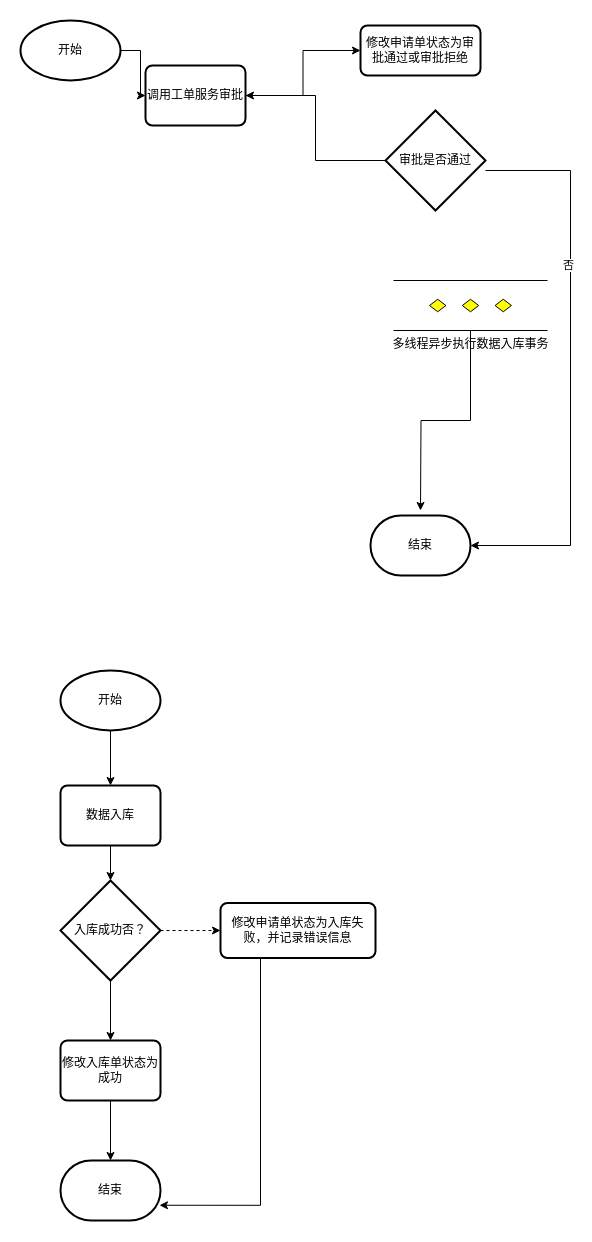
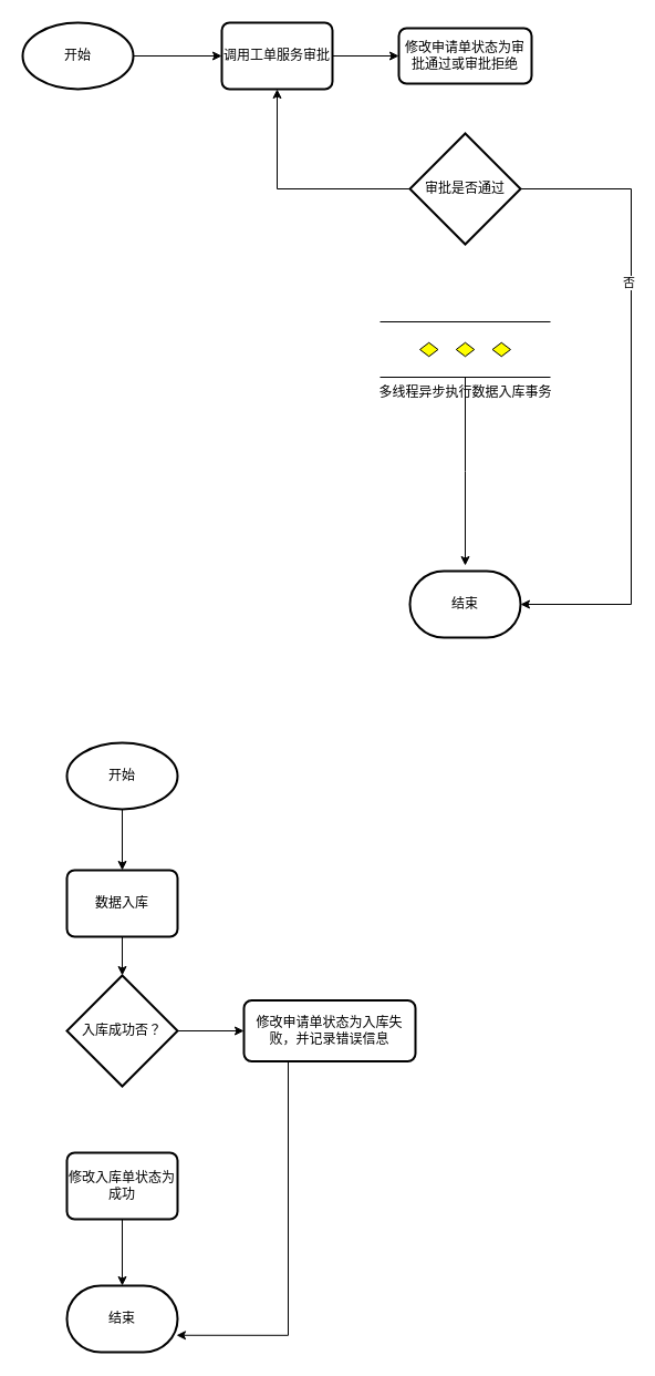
  <mxCell id="0" />
  <mxCell id="1" parent="0" />
  <mxCell id="2" value="" style="edgeStyle=orthogonalEdgeStyle;rounded=0;orthogonalLoop=1;jettySize=auto;html=1;" edge="1" parent="1" source="3" target="5"><mxGeometry relative="1" as="geometry" /></mxCell>
  <mxCell id="3" value="开始" style="strokeWidth=2;html=1;shape=mxgraph.flowchart.start_1;whiteSpace=wrap;" vertex="1" parent="1"><mxGeometry x="20" y="20" width="100" height="60" as="geometry" /></mxCell>
  <mxCell id="4" value="" style="edgeStyle=orthogonalEdgeStyle;rounded=0;orthogonalLoop=1;jettySize=auto;html=1;" edge="1" parent="1" source="5" target="6"><mxGeometry relative="1" as="geometry" /></mxCell>
- <mxCell id="5" value="调用工单服务审批" style="rounded=1;whiteSpace=wrap;html=1;absoluteArcSize=1;arcSize=14;strokeWidth=2;" vertex="1" parent="1"><mxGeometry x="145" y="65" width="100" height="60" as="geometry" /></mxCell>
+ <mxCell id="5" value="调用工单服务审批" style="rounded=1;whiteSpace=wrap;html=1;absoluteArcSize=1;arcSize=14;strokeWidth=2;" vertex="1" parent="1"><mxGeometry x="200" y="20" width="100" height="60" as="geometry" /></mxCell>
  <mxCell id="6" value="修改申请单状态为审批通过或审批拒绝" style="rounded=1;whiteSpace=wrap;html=1;absoluteArcSize=1;arcSize=14;strokeWidth=2;" vertex="1" parent="1"><mxGeometry x="360" y="25" width="120" height="50" as="geometry" /></mxCell>
  <mxCell id="7" style="edgeStyle=orthogonalEdgeStyle;rounded=0;orthogonalLoop=1;jettySize=auto;html=1;entryX=1;entryY=0.5;entryDx=0;entryDy=0;entryPerimeter=0;" edge="1" parent="1" source="10" target="11"><mxGeometry relative="1" as="geometry"><Array as="points"><mxPoint x="570" y="170" /><mxPoint x="570" y="545" /></Array></mxGeometry></mxCell>
  <mxCell id="8" value="否" style="edgeLabel;html=1;align=center;verticalAlign=middle;resizable=0;points=[];" vertex="1" connectable="0" parent="7"><mxGeometry x="-0.361" y="-3" relative="1" as="geometry"><mxPoint as="offset" /></mxGeometry></mxCell>
  <mxCell id="9" value="" style="edgeStyle=orthogonalEdgeStyle;rounded=0;orthogonalLoop=1;jettySize=auto;html=1;" edge="1" parent="1" source="10" target="5"><mxGeometry relative="1" as="geometry" /></mxCell>
- <mxCell id="10" value="审批是否通过" style="strokeWidth=2;html=1;shape=mxgraph.flowchart.decision;whiteSpace=wrap;" vertex="1" parent="1"><mxGeometry x="385" y="110" width="100" height="100" as="geometry" /></mxCell>
+ <mxCell id="10" value="审批是否通过" style="strokeWidth=2;html=1;shape=mxgraph.flowchart.decision;whiteSpace=wrap;" vertex="1" parent="1"><mxGeometry x="370" y="120" width="100" height="100" as="geometry" /></mxCell>
  <mxCell id="11" value="结束" style="strokeWidth=2;html=1;shape=mxgraph.flowchart.terminator;whiteSpace=wrap;" vertex="1" parent="1"><mxGeometry x="370" y="515" width="100" height="60" as="geometry" /></mxCell>
  <mxCell id="12" style="edgeStyle=orthogonalEdgeStyle;rounded=0;orthogonalLoop=1;jettySize=auto;html=1;" edge="1" parent="1" source="13"><mxGeometry relative="1" as="geometry"><mxPoint x="420" y="510" as="targetPoint" /></mxGeometry></mxCell>
- <mxCell id="13" value="多线程异步执行数据入库事务" style="verticalLabelPosition=bottom;verticalAlign=top;html=1;shape=mxgraph.flowchart.parallel_mode;pointerEvents=1" vertex="1" parent="1"><mxGeometry x="393" y="280" width="154" height="50" as="geometry" /></mxCell>
+ <mxCell id="13" value="多线程异步执行数据入库事务" style="verticalLabelPosition=bottom;verticalAlign=top;html=1;shape=mxgraph.flowchart.parallel_mode;pointerEvents=1" vertex="1" parent="1"><mxGeometry x="343" y="290" width="154" height="50" as="geometry" /></mxCell>
  <mxCell id="14" value="" style="edgeStyle=orthogonalEdgeStyle;rounded=0;orthogonalLoop=1;jettySize=auto;html=1;" edge="1" parent="1" source="15" target="17"><mxGeometry relative="1" as="geometry" /></mxCell>
  <mxCell id="15" value="开始" style="strokeWidth=2;html=1;shape=mxgraph.flowchart.start_1;whiteSpace=wrap;" vertex="1" parent="1"><mxGeometry x="60" y="670" width="100" height="60" as="geometry" /></mxCell>
  <mxCell id="16" value="" style="edgeStyle=orthogonalEdgeStyle;rounded=0;orthogonalLoop=1;jettySize=auto;html=1;" edge="1" parent="1" source="17" target="20"><mxGeometry relative="1" as="geometry" /></mxCell>
  <mxCell id="17" value="数据入库" style="rounded=1;whiteSpace=wrap;html=1;absoluteArcSize=1;arcSize=14;strokeWidth=2;" vertex="1" parent="1"><mxGeometry x="60" y="785" width="100" height="60" as="geometry" /></mxCell>
- <mxCell id="18" value="" style="edgeStyle=orthogonalEdgeStyle;rounded=0;orthogonalLoop=1;jettySize=auto;html=1;" edge="1" parent="1" source="20" target="22"><mxGeometry relative="1" as="geometry" /></mxCell>
- <mxCell id="19" value="" style="edgeStyle=orthogonalEdgeStyle;rounded=0;orthogonalLoop=1;jettySize=auto;html=1;dashed=1;" edge="1" parent="1" source="20" target="24"><mxGeometry relative="1" as="geometry" /></mxCell>
+ <mxCell id="19" value="" style="edgeStyle=orthogonalEdgeStyle;rounded=0;orthogonalLoop=1;jettySize=auto;html=1;" edge="1" parent="1" source="20" target="24"><mxGeometry relative="1" as="geometry" /></mxCell>
  <mxCell id="20" value="入库成功否？" style="strokeWidth=2;html=1;shape=mxgraph.flowchart.decision;whiteSpace=wrap;" vertex="1" parent="1"><mxGeometry x="60" y="880" width="100" height="100" as="geometry" /></mxCell>
  <mxCell id="21" value="" style="edgeStyle=orthogonalEdgeStyle;rounded=0;orthogonalLoop=1;jettySize=auto;html=1;" edge="1" parent="1" source="22" target="25"><mxGeometry relative="1" as="geometry" /></mxCell>
  <mxCell id="22" value="修改入库单状态为成功" style="rounded=1;whiteSpace=wrap;html=1;absoluteArcSize=1;arcSize=14;strokeWidth=2;" vertex="1" parent="1"><mxGeometry x="60" y="1040" width="100" height="60" as="geometry" /></mxCell>
  <mxCell id="23" style="edgeStyle=orthogonalEdgeStyle;rounded=0;orthogonalLoop=1;jettySize=auto;html=1;entryX=0.99;entryY=0.746;entryDx=0;entryDy=0;entryPerimeter=0;" edge="1" parent="1" source="24" target="25"><mxGeometry relative="1" as="geometry"><Array as="points"><mxPoint x="260" y="1205" /></Array></mxGeometry></mxCell>
  <mxCell id="24" value="修改申请单状态为入库失败，并记录错误信息" style="rounded=1;whiteSpace=wrap;html=1;absoluteArcSize=1;arcSize=14;strokeWidth=2;" vertex="1" parent="1"><mxGeometry x="220" y="902.5" width="155" height="55" as="geometry" /></mxCell>
  <mxCell id="25" value="结束" style="strokeWidth=2;html=1;shape=mxgraph.flowchart.terminator;whiteSpace=wrap;" vertex="1" parent="1"><mxGeometry x="60" y="1160" width="100" height="60" as="geometry" /></mxCell>
